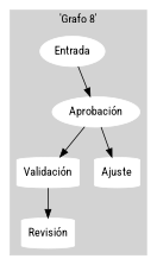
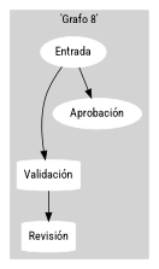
  digraph {
    fontname="Roboto Condensed"
    node [color=white fontname="Roboto Condensed" shape=cylinder style=filled]
    edge [fontname="Roboto Condensed"]
    Entrada [shape=ellipse]
    "Validación"
    "Aprobación" [shape=ellipse]
    "Revisión"
-   Ajuste
    subgraph cluster_1 {
      color=lightgrey
      label="'Grafo 8'"
      style=filled
      Entrada
      "Validación"
      "Aprobación"
      "Revisión"
-     Ajuste
    }
-   "Aprobación" -> "Validación"
+   Entrada -> "Validación"
    Entrada -> "Aprobación"
    "Validación" -> "Revisión"
-   "Aprobación" -> Ajuste
  }
